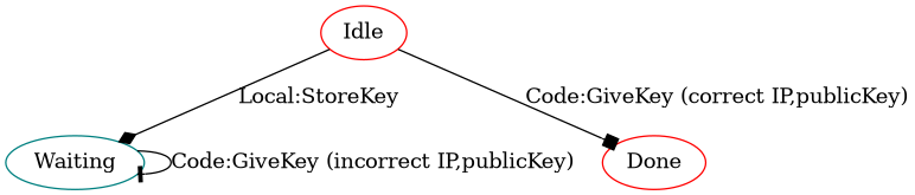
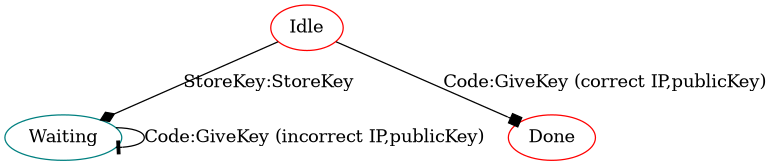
  digraph {
    node [color=red]
    edge [style=solid]
    Waiting [color=teal]
    Idle
    Done
    Waiting -> Waiting [arrowhead=tee label="Code:GiveKey (incorrect IP,publicKey)"]
-   Idle -> Waiting [arrowhead=diamond label="Local:StoreKey"]
+   Idle -> Waiting [arrowhead=diamond label="StoreKey:StoreKey"]
    Idle -> Done [arrowhead=box label="Code:GiveKey (correct IP,publicKey)"]
  }
